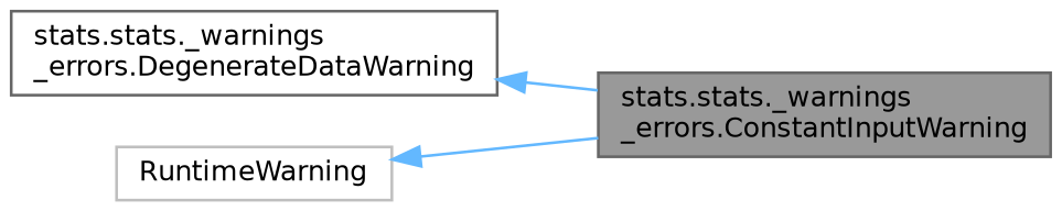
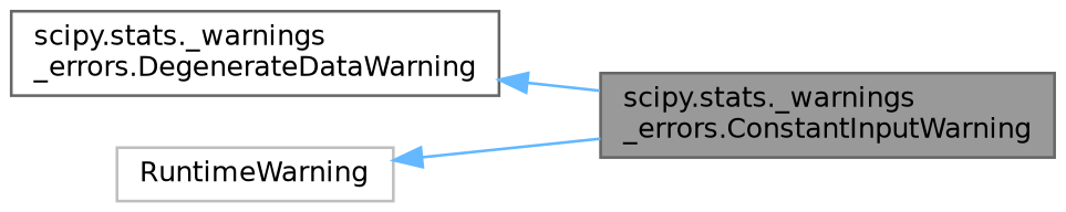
  digraph {
    rankdir=LR
    node [color=gray40 fillcolor=white fontname=Helvetica fontsize=10 shape=box style=filled]
    edge [color=steelblue1 dir=back fontname=Helvetica fontsize=10 labelfontname=Helvetica labelfontsize=10 style=solid]
-   n1 [fillcolor=grey60 fontcolor=black height=0.2 label="stats.stats._warnings\l_errors.ConstantInputWarning" width=0.4]
-   n2 [height=0.2 label="stats.stats._warnings\l_errors.DegenerateDataWarning" width=0.4]
+   n1 [fillcolor=grey60 fontcolor=black height=0.2 label="scipy.stats._warnings\l_errors.ConstantInputWarning" width=0.4]
+   n2 [height=0.2 label="scipy.stats._warnings\l_errors.DegenerateDataWarning" width=0.4]
    n3 [color=grey75 height=0.2 label=RuntimeWarning width=0.4]
    n2 -> n1
    n3 -> n1
  }
